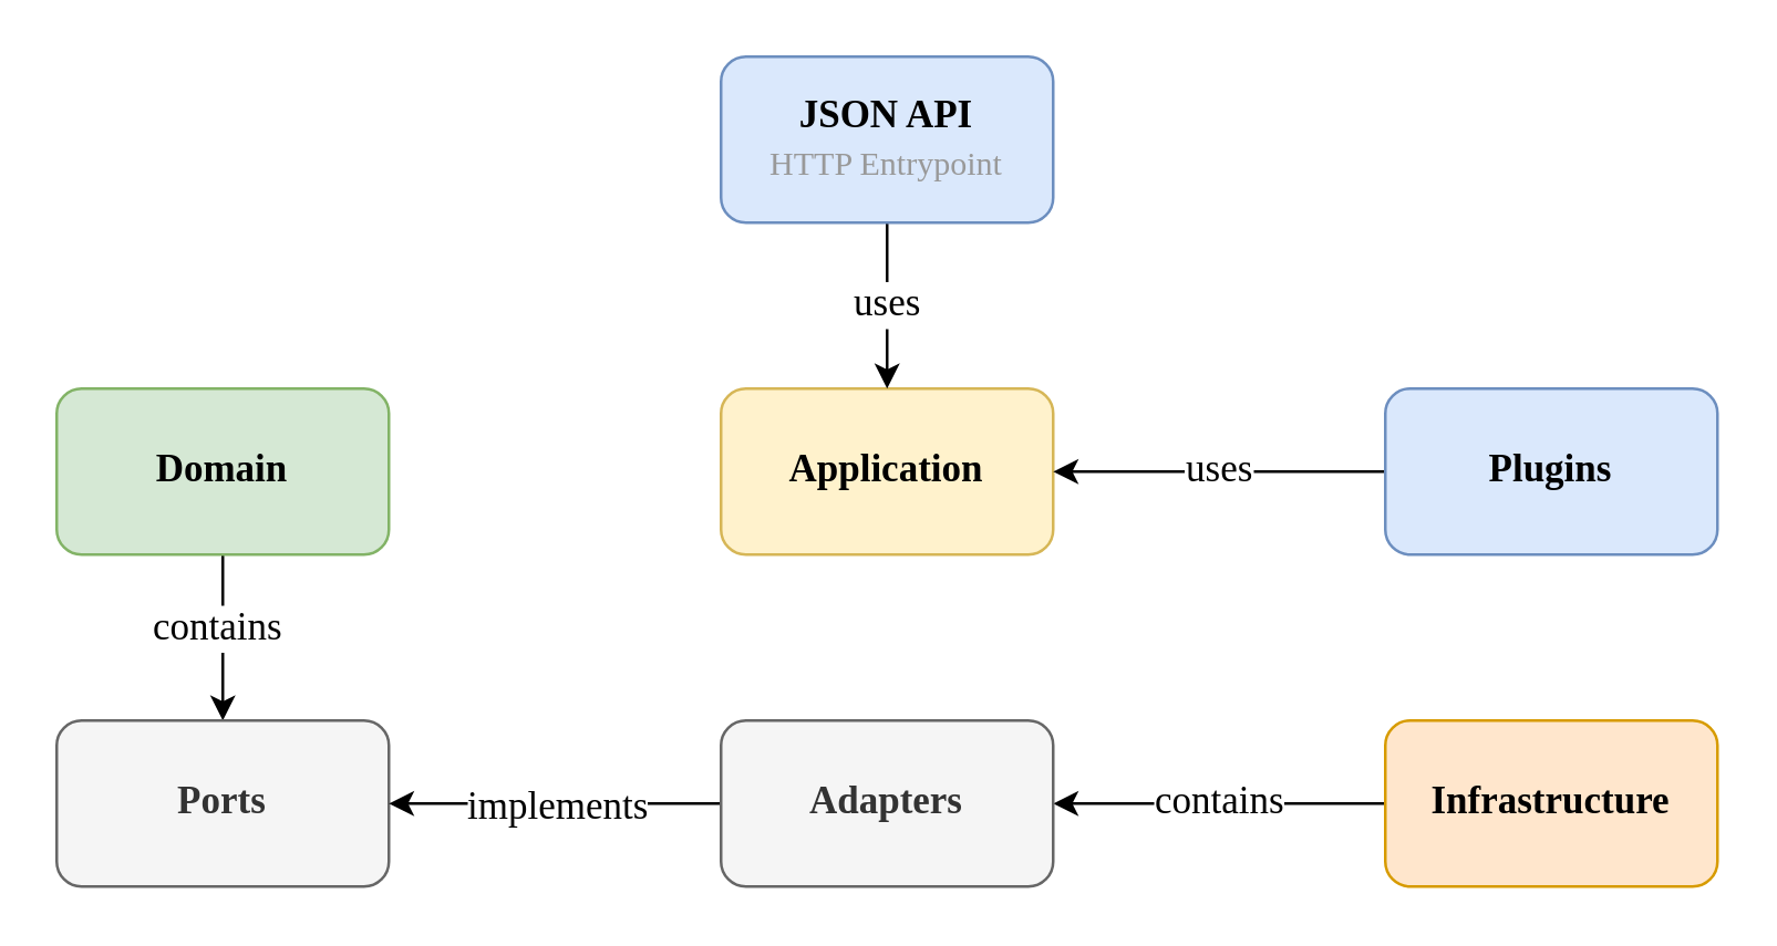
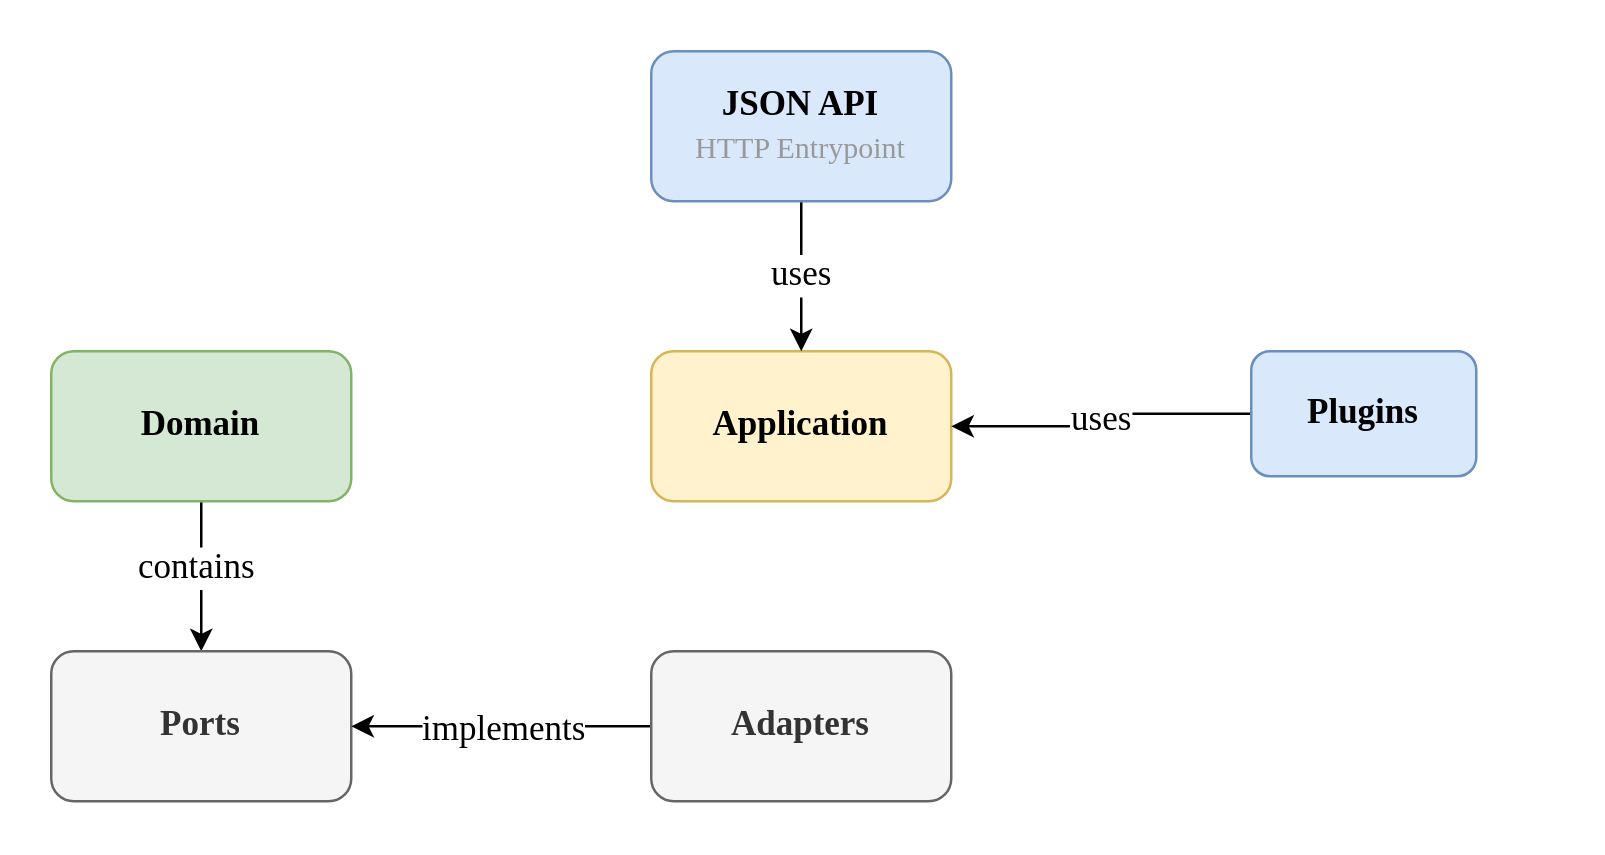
  <mxCell id="0" />
  <mxCell id="1" parent="0" />
  <mxCell id="2" style="edgeStyle=orthogonalEdgeStyle;rounded=0;orthogonalLoop=1;jettySize=auto;html=1;exitX=0.5;exitY=1;exitDx=0;exitDy=0;entryX=0.5;entryY=0;entryDx=0;entryDy=0;fontFamily=Muli;FType=g;" edge="1" parent="1" source="4" target="6"><mxGeometry relative="1" as="geometry" /></mxCell>
  <mxCell id="3" value="contains" style="edgeLabel;html=1;align=center;verticalAlign=middle;resizable=0;points=[];fontFamily=Muli;FType=g;fontSize=14;" vertex="1" connectable="0" parent="2"><mxGeometry x="-0.133" y="-3" relative="1" as="geometry"><mxPoint as="offset" /></mxGeometry></mxCell>
  <mxCell id="4" value="Domain" style="rounded=1;whiteSpace=wrap;html=1;fillColor=#d5e8d4;strokeColor=#82b366;fontFamily=Muli;FType=g;fontSize=14;fontStyle=1" vertex="1" parent="1"><mxGeometry x="20" y="140" width="120" height="60" as="geometry" /></mxCell>
  <mxCell id="5" value="Application" style="rounded=1;whiteSpace=wrap;html=1;fillColor=#fff2cc;strokeColor=#d6b656;fontFamily=Muli;FType=g;fontSize=14;fontStyle=1" vertex="1" parent="1"><mxGeometry x="260" y="140" width="120" height="60" as="geometry" /></mxCell>
  <mxCell id="6" value="Ports" style="rounded=1;whiteSpace=wrap;html=1;fillColor=#f5f5f5;strokeColor=#666666;fontColor=#333333;fontFamily=Muli;FType=g;fontSize=14;fontStyle=1" vertex="1" parent="1"><mxGeometry x="20" y="260" width="120" height="60" as="geometry" /></mxCell>
- <mxCell id="7" value="contains" style="edgeStyle=orthogonalEdgeStyle;rounded=0;orthogonalLoop=1;jettySize=auto;html=1;exitX=0;exitY=0.5;exitDx=0;exitDy=0;entryX=1;entryY=0.5;entryDx=0;entryDy=0;fontFamily=Muli;FType=g;fontSize=14;" edge="1" parent="1" source="8" target="11"><mxGeometry relative="1" as="geometry" /></mxCell>
- <mxCell id="8" value="Infrastructure" style="rounded=1;whiteSpace=wrap;html=1;fillColor=#ffe6cc;strokeColor=#d79b00;fontFamily=Muli;FType=g;fontSize=14;fontStyle=1" vertex="1" parent="1"><mxGeometry x="500" y="260" width="120" height="60" as="geometry" /></mxCell>
  <mxCell id="9" style="edgeStyle=orthogonalEdgeStyle;rounded=0;orthogonalLoop=1;jettySize=auto;html=1;exitX=0;exitY=0.5;exitDx=0;exitDy=0;entryX=1;entryY=0.5;entryDx=0;entryDy=0;fontFamily=Muli;FType=g;" edge="1" parent="1" source="11" target="6"><mxGeometry relative="1" as="geometry" /></mxCell>
  <mxCell id="10" value="implements" style="edgeLabel;html=1;align=center;verticalAlign=middle;resizable=0;points=[];fontFamily=Muli;FType=g;fontSize=14;" vertex="1" connectable="0" parent="9"><mxGeometry y="1" relative="1" as="geometry"><mxPoint as="offset" /></mxGeometry></mxCell>
  <mxCell id="11" value="Adapters" style="rounded=1;whiteSpace=wrap;html=1;fillColor=#f5f5f5;strokeColor=#666666;fontColor=#333333;fontFamily=Muli;FType=g;fontSize=14;fontStyle=1" vertex="1" parent="1"><mxGeometry x="260" y="260" width="120" height="60" as="geometry" /></mxCell>
  <mxCell id="12" value="uses" style="edgeStyle=orthogonalEdgeStyle;rounded=0;orthogonalLoop=1;jettySize=auto;html=1;exitX=0;exitY=0.5;exitDx=0;exitDy=0;fontFamily=Muli;FType=g;fontSize=14;" edge="1" parent="1" source="13" target="5"><mxGeometry relative="1" as="geometry" /></mxCell>
- <mxCell id="13" value="Plugins" style="rounded=1;whiteSpace=wrap;html=1;fillColor=#dae8fc;strokeColor=#6c8ebf;fontFamily=Muli;FType=g;fontSize=14;fontStyle=1" vertex="1" parent="1"><mxGeometry x="500" y="140" width="120" height="60" as="geometry" /></mxCell>
+ <mxCell id="13" value="Plugins" style="rounded=1;whiteSpace=wrap;html=1;fillColor=#dae8fc;strokeColor=#6c8ebf;fontFamily=Muli;FType=g;fontSize=14;fontStyle=1" vertex="1" parent="1"><mxGeometry x="500" y="140" width="90" height="50" as="geometry" /></mxCell>
  <mxCell id="14" value="uses" style="edgeStyle=orthogonalEdgeStyle;rounded=0;orthogonalLoop=1;jettySize=auto;html=1;exitX=0.5;exitY=1;exitDx=0;exitDy=0;entryX=0.5;entryY=0;entryDx=0;entryDy=0;fontFamily=Muli;FType=g;fontSize=14;" edge="1" parent="1" source="15" target="5"><mxGeometry relative="1" as="geometry" /></mxCell>
  <mxCell id="15" value="&lt;b&gt;JSON API&lt;br&gt;&lt;/b&gt;&lt;font style=&quot;font-size: 12px&quot; color=&quot;#999999&quot;&gt;HTTP Entrypoint&lt;/font&gt;" style="rounded=1;whiteSpace=wrap;html=1;fillColor=#dae8fc;strokeColor=#6c8ebf;fontFamily=Muli;FType=g;fontSize=14;" vertex="1" parent="1"><mxGeometry x="260" y="20" width="120" height="60" as="geometry" /></mxCell>
